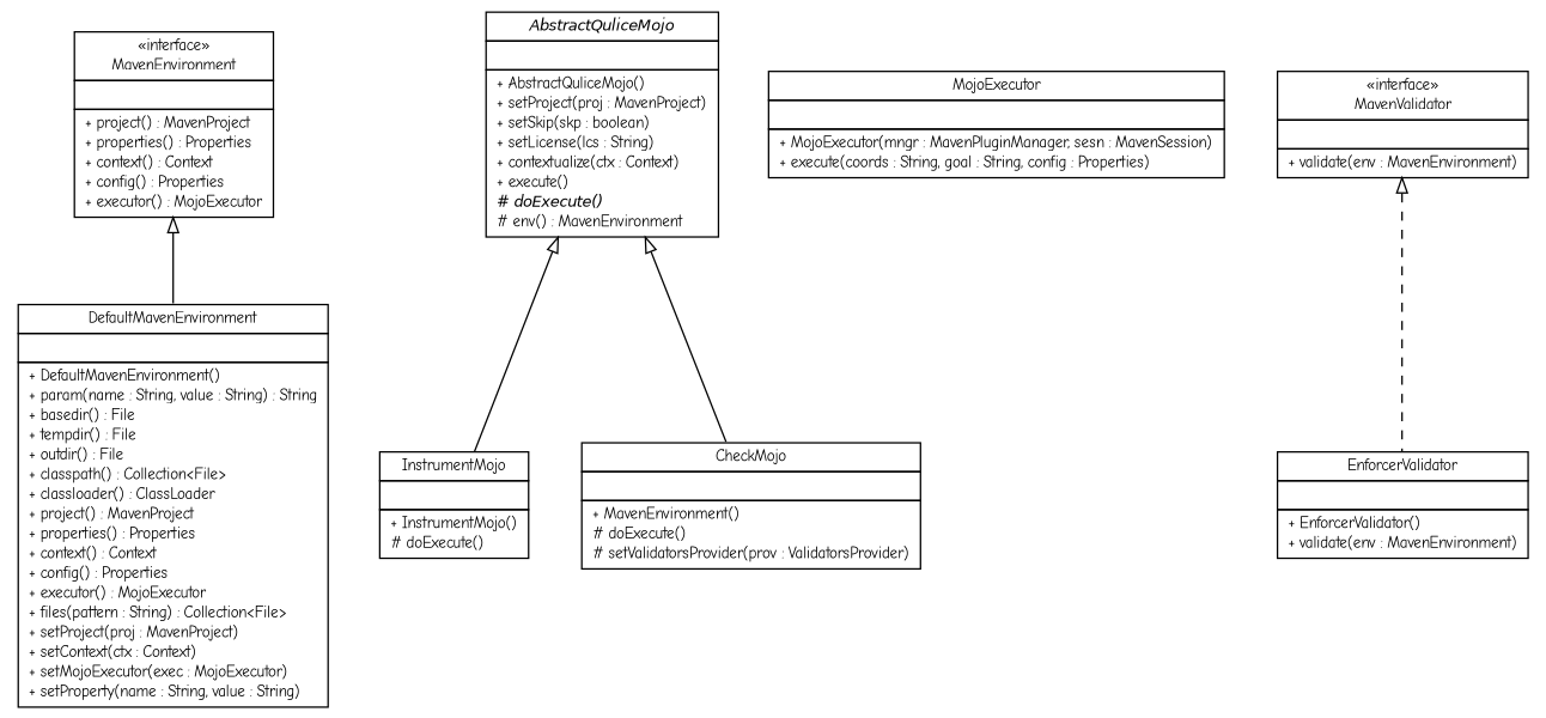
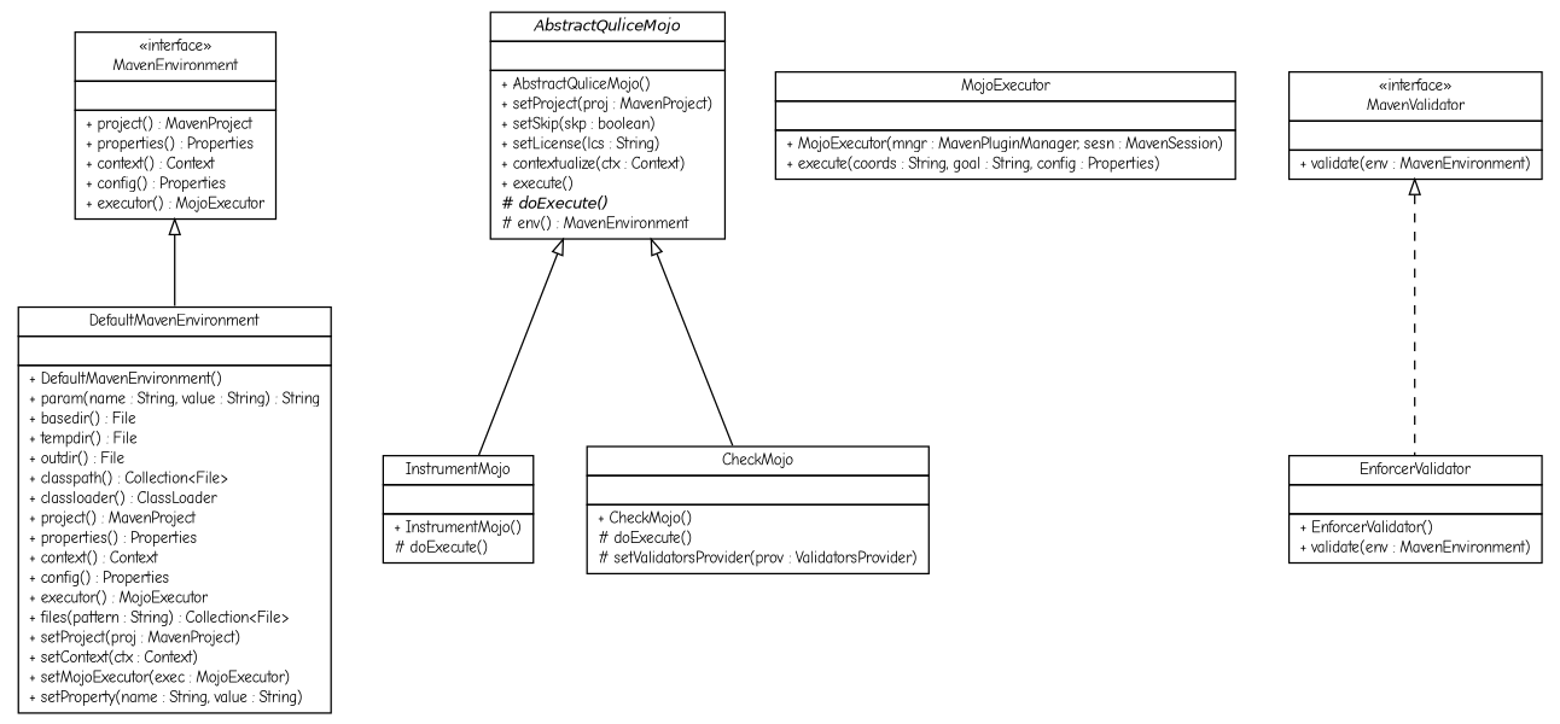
  digraph {
    fontname="Comic Neue"
    nodesep=0.25
    ranksep=0.5
    node [fontcolor=black fontname="Comic Neue" fontsize=10.0 shape=plaintext]
    edge [arrowtail=empty dir=back fontname="Comic Neue" fontsize=10 headport=p labelfontname=Helvetica labelfontsize=10 tailport=p]
    n1 [label=<<table title="com.qulice.maven.DefaultMavenEnvironment" border="0" cellborder="1" cellspacing="0" cellpadding="2" port="p" href="./DefaultMavenEnvironment.html"> 		<tr><td><table border="0" cellspacing="0" cellpadding="1"> <tr><td align="center" balign="center"> DefaultMavenEnvironment </td></tr> 		</table></td></tr> 		<tr><td><table border="0" cellspacing="0" cellpadding="1"> <tr><td align="left" balign="left">  </td></tr> 		</table></td></tr> 		<tr><td><table border="0" cellspacing="0" cellpadding="1"> <tr><td align="left" balign="left"> + DefaultMavenEnvironment() </td></tr> <tr><td align="left" balign="left"> + param(name : String, value : String) : String </td></tr> <tr><td align="left" balign="left"> + basedir() : File </td></tr> <tr><td align="left" balign="left"> + tempdir() : File </td></tr> <tr><td align="left" balign="left"> + outdir() : File </td></tr> <tr><td align="left" balign="left"> + classpath() : Collection&lt;File&gt; </td></tr> <tr><td align="left" balign="left"> + classloader() : ClassLoader </td></tr> <tr><td align="left" balign="left"> + project() : MavenProject </td></tr> <tr><td align="left" balign="left"> + properties() : Properties </td></tr> <tr><td align="left" balign="left"> + context() : Context </td></tr> <tr><td align="left" balign="left"> + config() : Properties </td></tr> <tr><td align="left" balign="left"> + executor() : MojoExecutor </td></tr> <tr><td align="left" balign="left"> + files(pattern : String) : Collection&lt;File&gt; </td></tr> <tr><td align="left" balign="left"> + setProject(proj : MavenProject) </td></tr> <tr><td align="left" balign="left"> + setContext(ctx : Context) </td></tr> <tr><td align="left" balign="left"> + setMojoExecutor(exec : MojoExecutor) </td></tr> <tr><td align="left" balign="left"> + setProperty(name : String, value : String) </td></tr> 		</table></td></tr> 		</table>>]
    n2 [label=<<table title="com.qulice.maven.InstrumentMojo" border="0" cellborder="1" cellspacing="0" cellpadding="2" port="p" href="./InstrumentMojo.html"> 		<tr><td><table border="0" cellspacing="0" cellpadding="1"> <tr><td align="center" balign="center"> InstrumentMojo </td></tr> 		</table></td></tr> 		<tr><td><table border="0" cellspacing="0" cellpadding="1"> <tr><td align="left" balign="left">  </td></tr> 		</table></td></tr> 		<tr><td><table border="0" cellspacing="0" cellpadding="1"> <tr><td align="left" balign="left"> + InstrumentMojo() </td></tr> <tr><td align="left" balign="left"> # doExecute() </td></tr> 		</table></td></tr> 		</table>>]
    n3 [label=<<table title="com.qulice.maven.MojoExecutor" border="0" cellborder="1" cellspacing="0" cellpadding="2" port="p" href="./MojoExecutor.html"> 		<tr><td><table border="0" cellspacing="0" cellpadding="1"> <tr><td align="center" balign="center"> MojoExecutor </td></tr> 		</table></td></tr> 		<tr><td><table border="0" cellspacing="0" cellpadding="1"> <tr><td align="left" balign="left">  </td></tr> 		</table></td></tr> 		<tr><td><table border="0" cellspacing="0" cellpadding="1"> <tr><td align="left" balign="left"> + MojoExecutor(mngr : MavenPluginManager, sesn : MavenSession) </td></tr> <tr><td align="left" balign="left"> + execute(coords : String, goal : String, config : Properties) </td></tr> 		</table></td></tr> 		</table>>]
-   n4 [label=<<table title="com.qulice.maven.CheckMojo" border="0" cellborder="1" cellspacing="0" cellpadding="2" port="p" href="./CheckMojo.html"> 		<tr><td><table border="0" cellspacing="0" cellpadding="1"> <tr><td align="center" balign="center"> CheckMojo </td></tr> 		</table></td></tr> 		<tr><td><table border="0" cellspacing="0" cellpadding="1"> <tr><td align="left" balign="left">  </td></tr> 		</table></td></tr> 		<tr><td><table border="0" cellspacing="0" cellpadding="1"> <tr><td align="left" balign="left"> + MavenEnvironment() </td></tr> <tr><td align="left" balign="left"> # doExecute() </td></tr> <tr><td align="left" balign="left"> # setValidatorsProvider(prov : ValidatorsProvider) </td></tr> 		</table></td></tr> 		</table>>]
+   n4 [label=<<table title="com.qulice.maven.CheckMojo" border="0" cellborder="1" cellspacing="0" cellpadding="2" port="p" href="./CheckMojo.html"> 		<tr><td><table border="0" cellspacing="0" cellpadding="1"> <tr><td align="center" balign="center"> CheckMojo </td></tr> 		</table></td></tr> 		<tr><td><table border="0" cellspacing="0" cellpadding="1"> <tr><td align="left" balign="left">  </td></tr> 		</table></td></tr> 		<tr><td><table border="0" cellspacing="0" cellpadding="1"> <tr><td align="left" balign="left"> + CheckMojo() </td></tr> <tr><td align="left" balign="left"> # doExecute() </td></tr> <tr><td align="left" balign="left"> # setValidatorsProvider(prov : ValidatorsProvider) </td></tr> 		</table></td></tr> 		</table>>]
    n5 [label=<<table title="com.qulice.maven.AbstractQuliceMojo" border="0" cellborder="1" cellspacing="0" cellpadding="2" port="p" href="./AbstractQuliceMojo.html"> 		<tr><td><table border="0" cellspacing="0" cellpadding="1"> <tr><td align="center" balign="center"><font face="Helvetica-Oblique"> AbstractQuliceMojo </font></td></tr> 		</table></td></tr> 		<tr><td><table border="0" cellspacing="0" cellpadding="1"> <tr><td align="left" balign="left">  </td></tr> 		</table></td></tr> 		<tr><td><table border="0" cellspacing="0" cellpadding="1"> <tr><td align="left" balign="left"> + AbstractQuliceMojo() </td></tr> <tr><td align="left" balign="left"> + setProject(proj : MavenProject) </td></tr> <tr><td align="left" balign="left"> + setSkip(skp : boolean) </td></tr> <tr><td align="left" balign="left"> + setLicense(lcs : String) </td></tr> <tr><td align="left" balign="left"> + contextualize(ctx : Context) </td></tr> <tr><td align="left" balign="left"> + execute() </td></tr> <tr><td align="left" balign="left"><font face="Helvetica-Oblique" point-size="10.0"> # doExecute() </font></td></tr> <tr><td align="left" balign="left"> # env() : MavenEnvironment </td></tr> 		</table></td></tr> 		</table>>]
    n6 [label=<<table title="com.qulice.maven.EnforcerValidator" border="0" cellborder="1" cellspacing="0" cellpadding="2" port="p" href="./EnforcerValidator.html"> 		<tr><td><table border="0" cellspacing="0" cellpadding="1"> <tr><td align="center" balign="center"> EnforcerValidator </td></tr> 		</table></td></tr> 		<tr><td><table border="0" cellspacing="0" cellpadding="1"> <tr><td align="left" balign="left">  </td></tr> 		</table></td></tr> 		<tr><td><table border="0" cellspacing="0" cellpadding="1"> <tr><td align="left" balign="left"> + EnforcerValidator() </td></tr> <tr><td align="left" balign="left"> + validate(env : MavenEnvironment) </td></tr> 		</table></td></tr> 		</table>>]
    n7 [label=<<table title="com.qulice.maven.MavenEnvironment" border="0" cellborder="1" cellspacing="0" cellpadding="2" port="p" href="http://java.sun.com/j2se/1.4.2/docs/api/com/qulice/maven/MavenEnvironment.html"> 		<tr><td><table border="0" cellspacing="0" cellpadding="1"> <tr><td align="center" balign="center"> &#171;interface&#187; </td></tr> <tr><td align="center" balign="center"> MavenEnvironment </td></tr> 		</table></td></tr> 		<tr><td><table border="0" cellspacing="0" cellpadding="1"> <tr><td align="left" balign="left">  </td></tr> 		</table></td></tr> 		<tr><td><table border="0" cellspacing="0" cellpadding="1"> <tr><td align="left" balign="left"> + project() : MavenProject </td></tr> <tr><td align="left" balign="left"> + properties() : Properties </td></tr> <tr><td align="left" balign="left"> + context() : Context </td></tr> <tr><td align="left" balign="left"> + config() : Properties </td></tr> <tr><td align="left" balign="left"> + executor() : MojoExecutor </td></tr> 		</table></td></tr> 		</table>>]
    n8 [label=<<table title="com.qulice.maven.MavenValidator" border="0" cellborder="1" cellspacing="0" cellpadding="2" port="p" href="http://java.sun.com/j2se/1.4.2/docs/api/com/qulice/maven/MavenValidator.html"> 		<tr><td><table border="0" cellspacing="0" cellpadding="1"> <tr><td align="center" balign="center"> &#171;interface&#187; </td></tr> <tr><td align="center" balign="center"> MavenValidator </td></tr> 		</table></td></tr> 		<tr><td><table border="0" cellspacing="0" cellpadding="1"> <tr><td align="left" balign="left">  </td></tr> 		</table></td></tr> 		<tr><td><table border="0" cellspacing="0" cellpadding="1"> <tr><td align="left" balign="left"> + validate(env : MavenEnvironment) </td></tr> 		</table></td></tr> 		</table>>]
    n5 -> n2
    n5 -> n4
    n7 -> n1 [style=solid]
    n8 -> n6 [style=dashed]
  }
